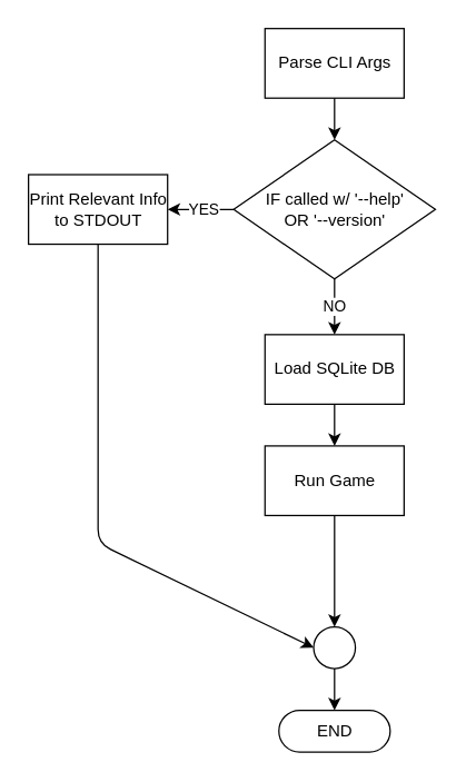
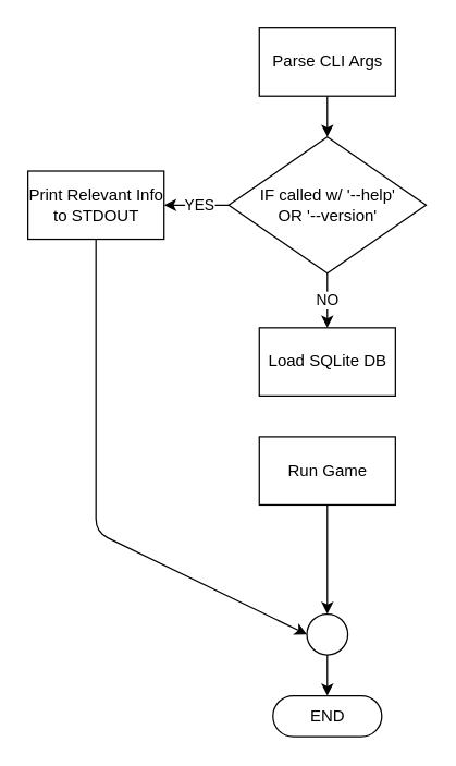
  <mxCell id="0" />
  <mxCell id="1" parent="0" />
  <mxCell id="2" value="Parse CLI Args" style="html=1;dashed=0;whitespace=wrap;fontFamily=Helvetica;" parent="1" vertex="1"><mxGeometry x="190" y="20" width="100" height="50" as="geometry" /></mxCell>
  <mxCell id="3" value="IF called w/ '--help'&lt;br&gt;OR '--version'" style="shape=rhombus;html=1;dashed=0;whitespace=wrap;perimeter=rhombusPerimeter;fontFamily=Helvetica;" parent="1" vertex="1"><mxGeometry x="167.5" y="100" width="145" height="100" as="geometry" /></mxCell>
  <mxCell id="4" value="" style="endArrow=classic;html=1;fontFamily=Helvetica;exitX=0.5;exitY=1;exitDx=0;exitDy=0;entryX=0.5;entryY=0;entryDx=0;entryDy=0;" parent="1" source="2" target="3" edge="1"><mxGeometry width="50" height="50" relative="1" as="geometry"><mxPoint x="240" y="90" as="sourcePoint" /><mxPoint x="310" y="130" as="targetPoint" /></mxGeometry></mxCell>
  <mxCell id="5" value="YES" style="endArrow=classic;html=1;fontFamily=Helvetica;exitX=0;exitY=0.5;exitDx=0;exitDy=0;entryX=1;entryY=0.5;entryDx=0;entryDy=0;" parent="1" source="3" target="7" edge="1"><mxGeometry x="-0.067" width="50" height="50" relative="1" as="geometry"><mxPoint x="200" y="260" as="sourcePoint" /><mxPoint x="120" y="150" as="targetPoint" /><mxPoint as="offset" /></mxGeometry></mxCell>
  <mxCell id="6" value="NO" style="endArrow=classic;html=1;fontFamily=Helvetica;entryX=0.5;entryY=0;entryDx=0;entryDy=0;" parent="1" target="10" edge="1"><mxGeometry width="50" height="50" relative="1" as="geometry"><mxPoint x="240" y="200" as="sourcePoint" /><mxPoint x="240" y="240" as="targetPoint" /></mxGeometry></mxCell>
  <mxCell id="7" value="Print Relevant Info&lt;br&gt;to STDOUT" style="html=1;dashed=0;whitespace=wrap;fontFamily=Helvetica;" parent="1" vertex="1"><mxGeometry x="20" y="125" width="100" height="50" as="geometry" /></mxCell>
  <mxCell id="8" value="END&lt;br&gt;" style="html=1;dashed=0;whitespace=wrap;shape=mxgraph.dfd.start;fontFamily=Helvetica;" parent="1" vertex="1"><mxGeometry x="200" y="510" width="80" height="30" as="geometry" /></mxCell>
  <mxCell id="9" value="" style="endArrow=classic;html=1;fontFamily=Helvetica;exitX=0.5;exitY=1;exitDx=0;exitDy=0;entryX=0;entryY=0.5;entryDx=0;entryDy=0;" parent="1" source="7" target="12" edge="1"><mxGeometry width="50" height="50" relative="1" as="geometry"><mxPoint x="30" y="250" as="sourcePoint" /><mxPoint x="80" y="200" as="targetPoint" /><Array as="points"><mxPoint x="70" y="390" /></Array></mxGeometry></mxCell>
  <mxCell id="10" value="Load SQLite DB" style="html=1;dashed=0;whitespace=wrap;fontFamily=Helvetica;" parent="1" vertex="1"><mxGeometry x="190" y="240" width="100" height="50" as="geometry" /></mxCell>
  <mxCell id="11" value="" style="endArrow=classic;html=1;fontFamily=Helvetica;entryX=0.5;entryY=0;entryDx=0;entryDy=0;exitX=0.5;exitY=1;exitDx=0;exitDy=0;" parent="1" source="14" target="12" edge="1"><mxGeometry width="50" height="50" relative="1" as="geometry"><mxPoint x="390" y="430" as="sourcePoint" /><mxPoint x="240" y="320" as="targetPoint" /></mxGeometry></mxCell>
  <mxCell id="12" value="" style="shape=ellipse;html=1;dashed=0;whitespace=wrap;aspect=fixed;perimeter=ellipsePerimeter;fontFamily=Helvetica;" parent="1" vertex="1"><mxGeometry x="225" y="450" width="30" height="30" as="geometry" /></mxCell>
  <mxCell id="13" value="" style="endArrow=classic;html=1;fontFamily=Helvetica;entryX=0.5;entryY=0.5;entryDx=0;entryDy=-15;entryPerimeter=0;exitX=0.5;exitY=1;exitDx=0;exitDy=0;" parent="1" source="12" target="8" edge="1"><mxGeometry width="50" height="50" relative="1" as="geometry"><mxPoint x="200" y="430" as="sourcePoint" /><mxPoint x="250" y="380" as="targetPoint" /></mxGeometry></mxCell>
  <mxCell id="14" value="Run Game" style="html=1;dashed=0;whitespace=wrap;" vertex="1" parent="1"><mxGeometry x="190" y="320" width="100" height="50" as="geometry" /></mxCell>
- <mxCell id="15" value="" style="endArrow=classic;html=1;exitX=0.5;exitY=1;exitDx=0;exitDy=0;entryX=0.5;entryY=0;entryDx=0;entryDy=0;" edge="1" parent="1" source="10" target="14"><mxGeometry width="50" height="50" relative="1" as="geometry"><mxPoint x="220" y="360" as="sourcePoint" /><mxPoint x="270" y="310" as="targetPoint" /></mxGeometry></mxCell>
